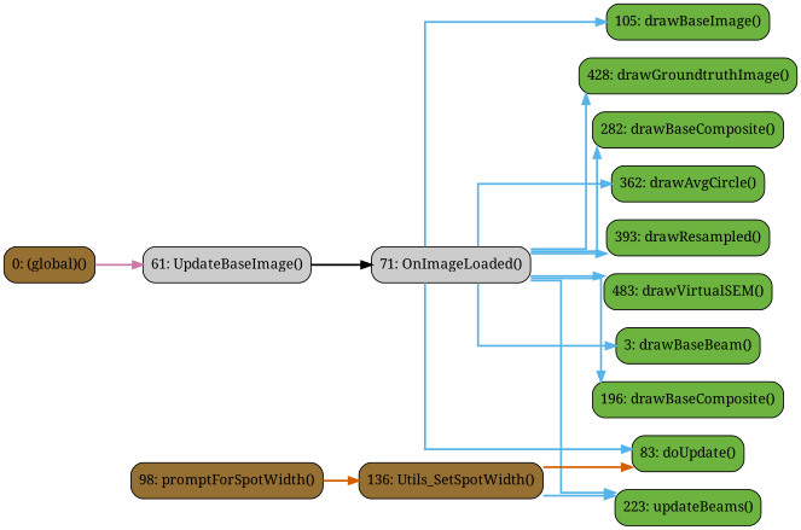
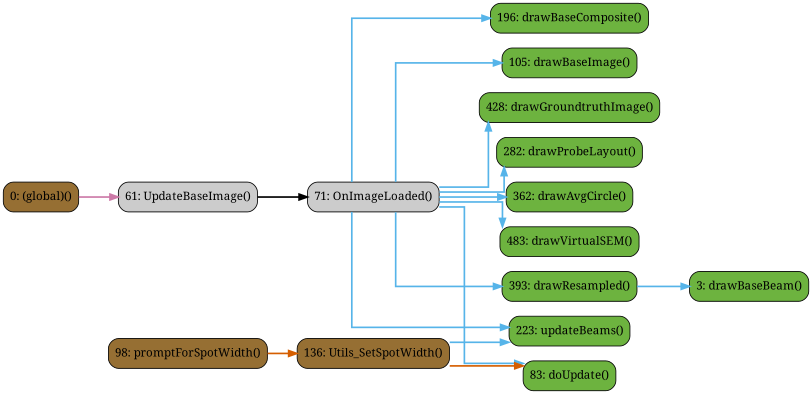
  digraph {
    concentrate=true
    fontname="Noto Serif"
    rankdir=LR
    splines=ortho
    node [fillcolor="#6db33f" fontname="Noto Serif" shape=rect style="rounded,filled"]
    edge [color="#56B4E9" fontname="Noto Serif" penwidth=2]
    n1 [label="3: drawBaseBeam()"]
    n2 [label="196: drawBaseComposite()"]
    n3 [label="105: drawBaseImage()"]
    n4 [label="428: drawGroundtruthImage()"]
-   n5 [label="282: drawBaseComposite()"]
+   n5 [label="282: drawProbeLayout()"]
    n6 [label="362: drawAvgCircle()"]
    n7 [label="393: drawResampled()"]
    n8 [label="483: drawVirtualSEM()"]
    n9 [fillcolor="#966F33" label="0: (global)()"]
    n10 [fillcolor="#cccccc" label="71: OnImageLoaded()"]
    n11 [fillcolor="#cccccc" label="61: UpdateBaseImage()"]
    n12 [fillcolor="#966F33" label="136: Utils_SetSpotWidth()"]
    n13 [label="83: doUpdate()"]
    n14 [fillcolor="#966F33" label="98: promptForSpotWidth()"]
    n15 [label="223: updateBeams()"]
    subgraph sub_1 {
      label="File: drawsteps"
      style=dotted
      n1
      n2
      n3
      n4
      n5
      n6
      n7
      n8
    }
    subgraph sub_2 {
      label="File: main"
      style=dotted
      n9
      n10
      n11
      n12
      n13
      n14
      n15
    }
    n9 -> n11 [color="#CC79A7"]
-   n10 -> n1
+   n7 -> n1
    n10 -> n2
    n10 -> n3
    n10 -> n4
    n10 -> n5
    n10 -> n6
    n10 -> n7
    n10 -> n8
    n10 -> n13
    n10 -> n13
    n10 -> n15
    n11 -> n10 [color="#000000"]
    n12 -> n13 [color="#D55E00"]
    n12 -> n15
    n14 -> n12 [color="#D55E00"]
  }
